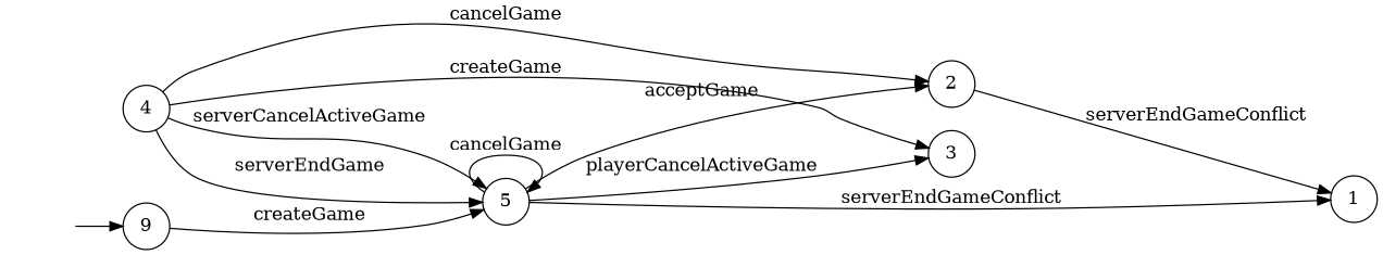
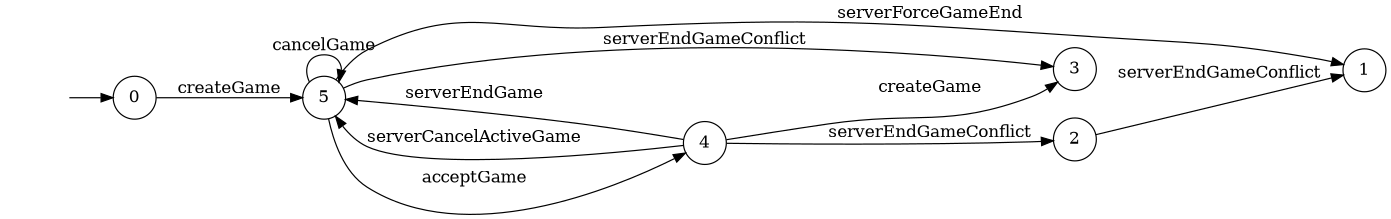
  digraph {
    rankdir=LR
    node [shape=circle]
    "" [shape=plaintext]
-   n2 [label=9]
+   n2 [label=0]
    n3 [label=5]
    n4 [label=3]
    n5 [label=2]
    n6 [label=1]
    n7 [label=4]
    "" -> n2
    n2 -> n3 [label=createGame]
    n3 -> n3 [label=cancelGame]
-   n3 -> n4 [label=playerCancelActiveGame]
-   n3 -> n6 [label=serverEndGameConflict]
-   n3 -> n5 [label=acceptGame]
+   n3 -> n4 [label=serverEndGameConflict]
+   n3 -> n6 [label=serverForceGameEnd]
+   n3 -> n7 [label=acceptGame]
    n5 -> n6 [label=serverEndGameConflict]
    n7 -> n3 [label=serverEndGame]
    n7 -> n3 [label=serverCancelActiveGame]
    n7 -> n4 [label=createGame]
-   n7 -> n5 [label=cancelGame]
+   n7 -> n5 [label=serverEndGameConflict]
  }
